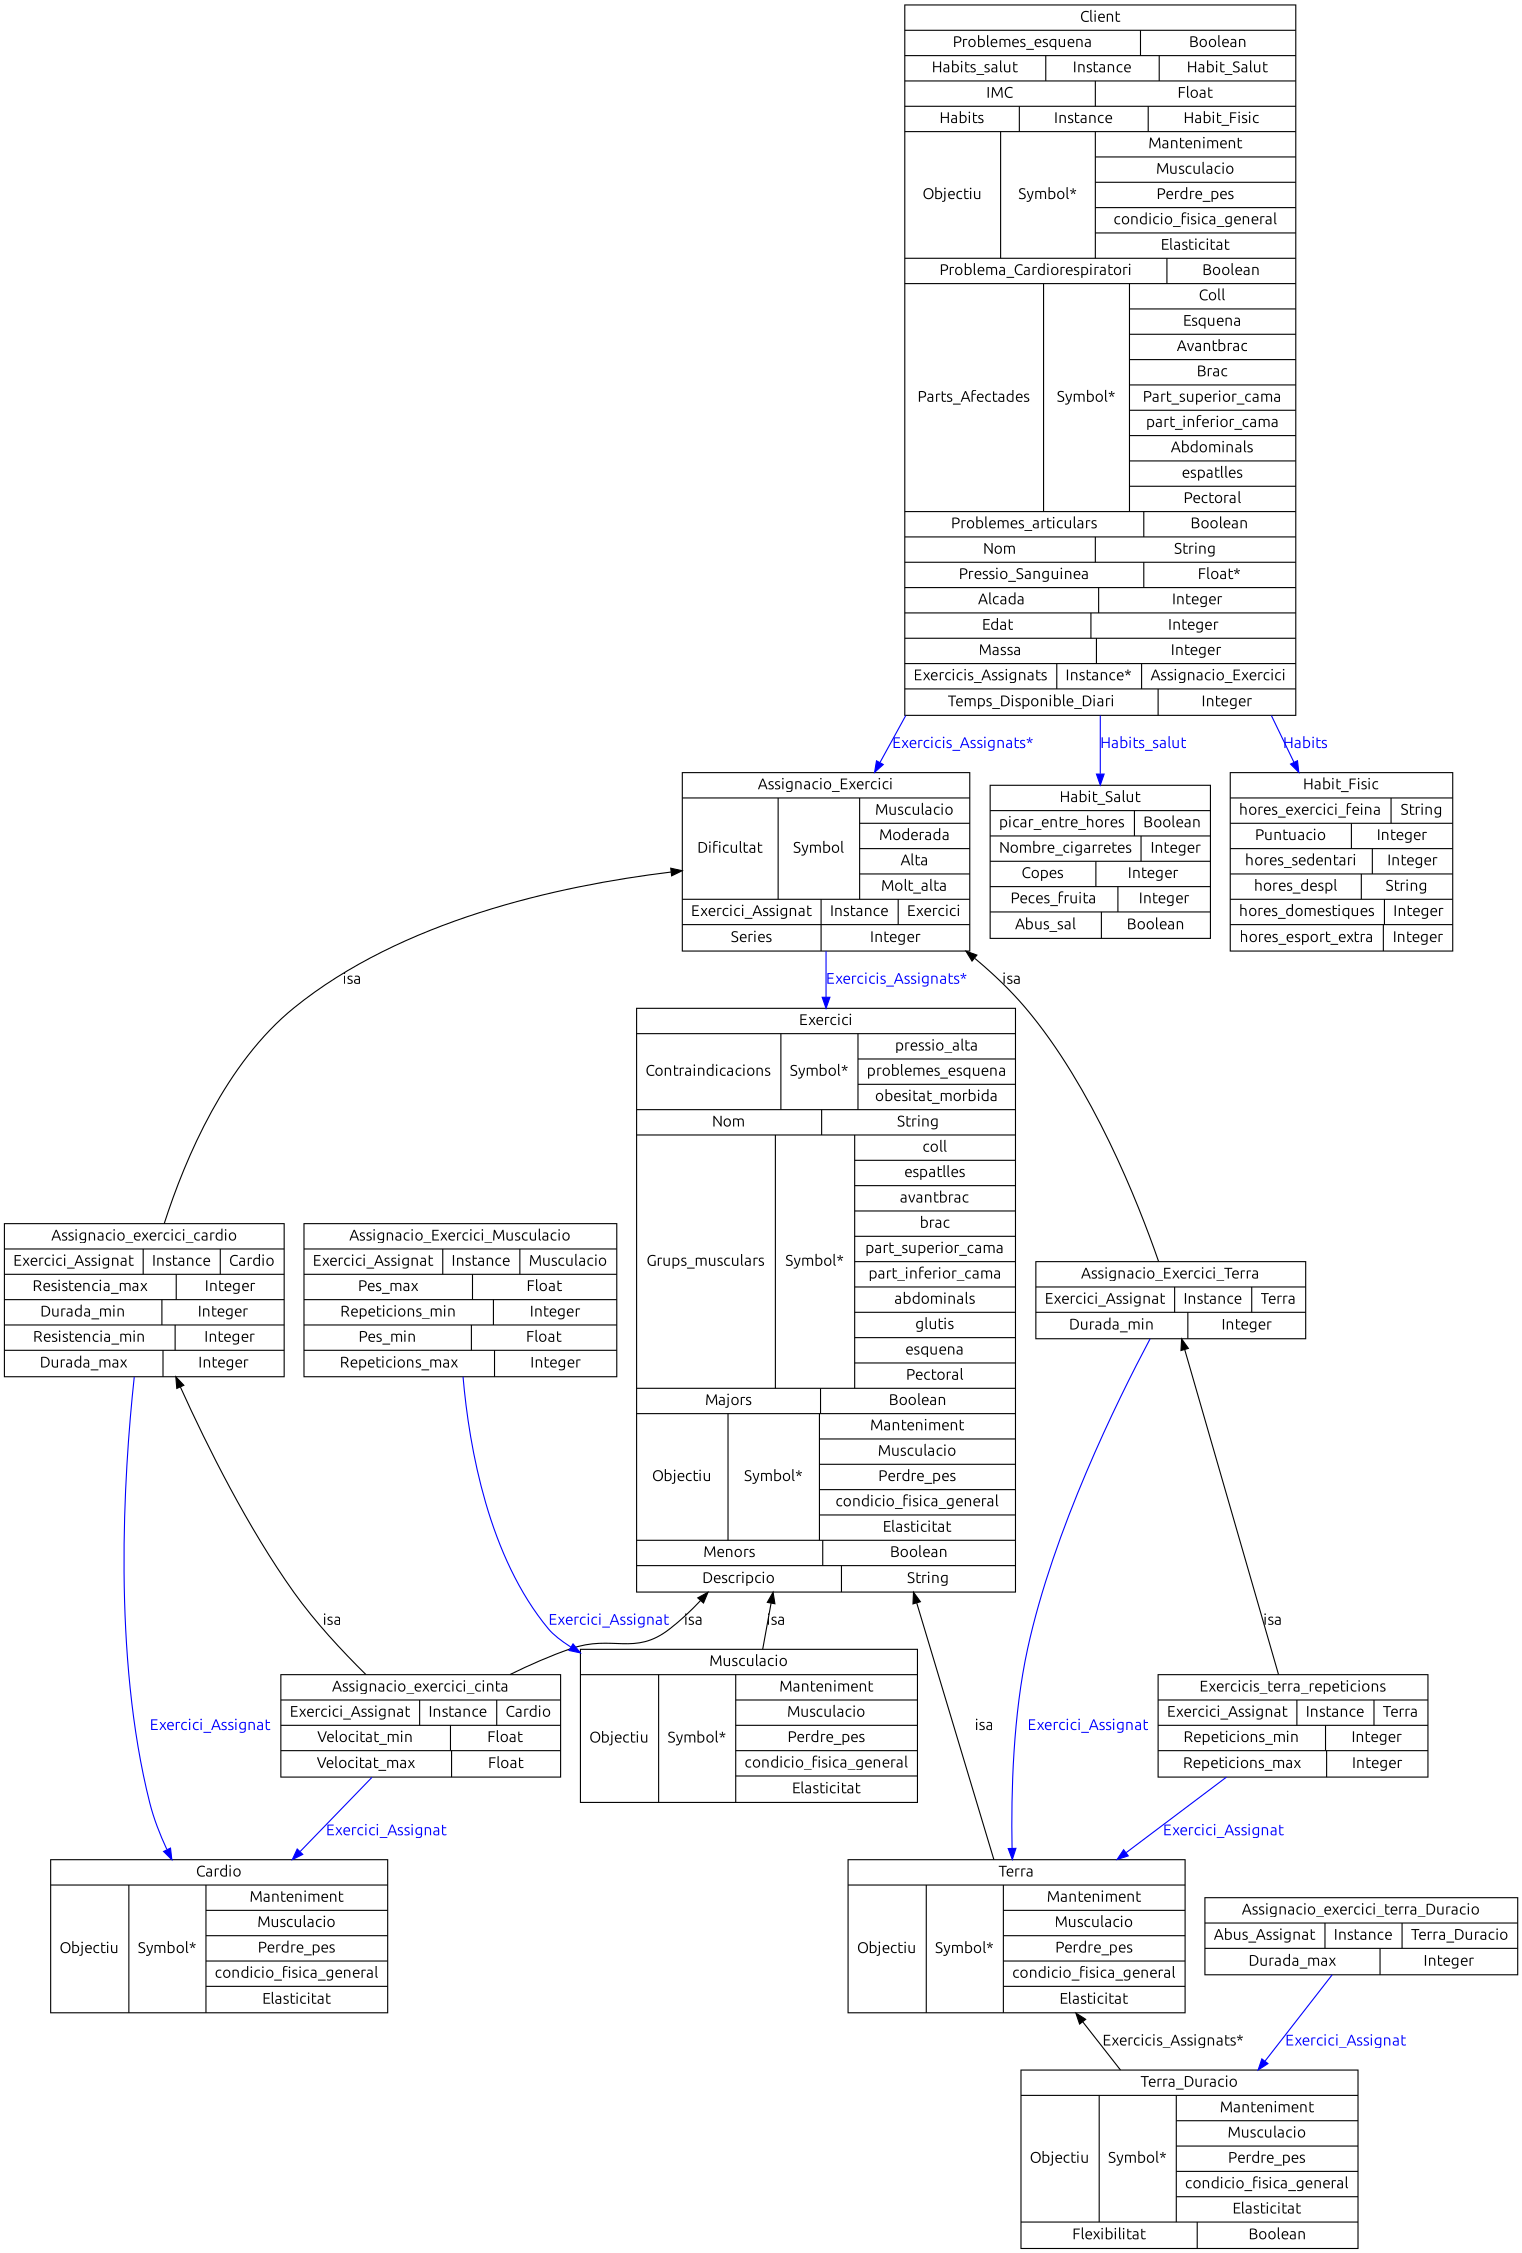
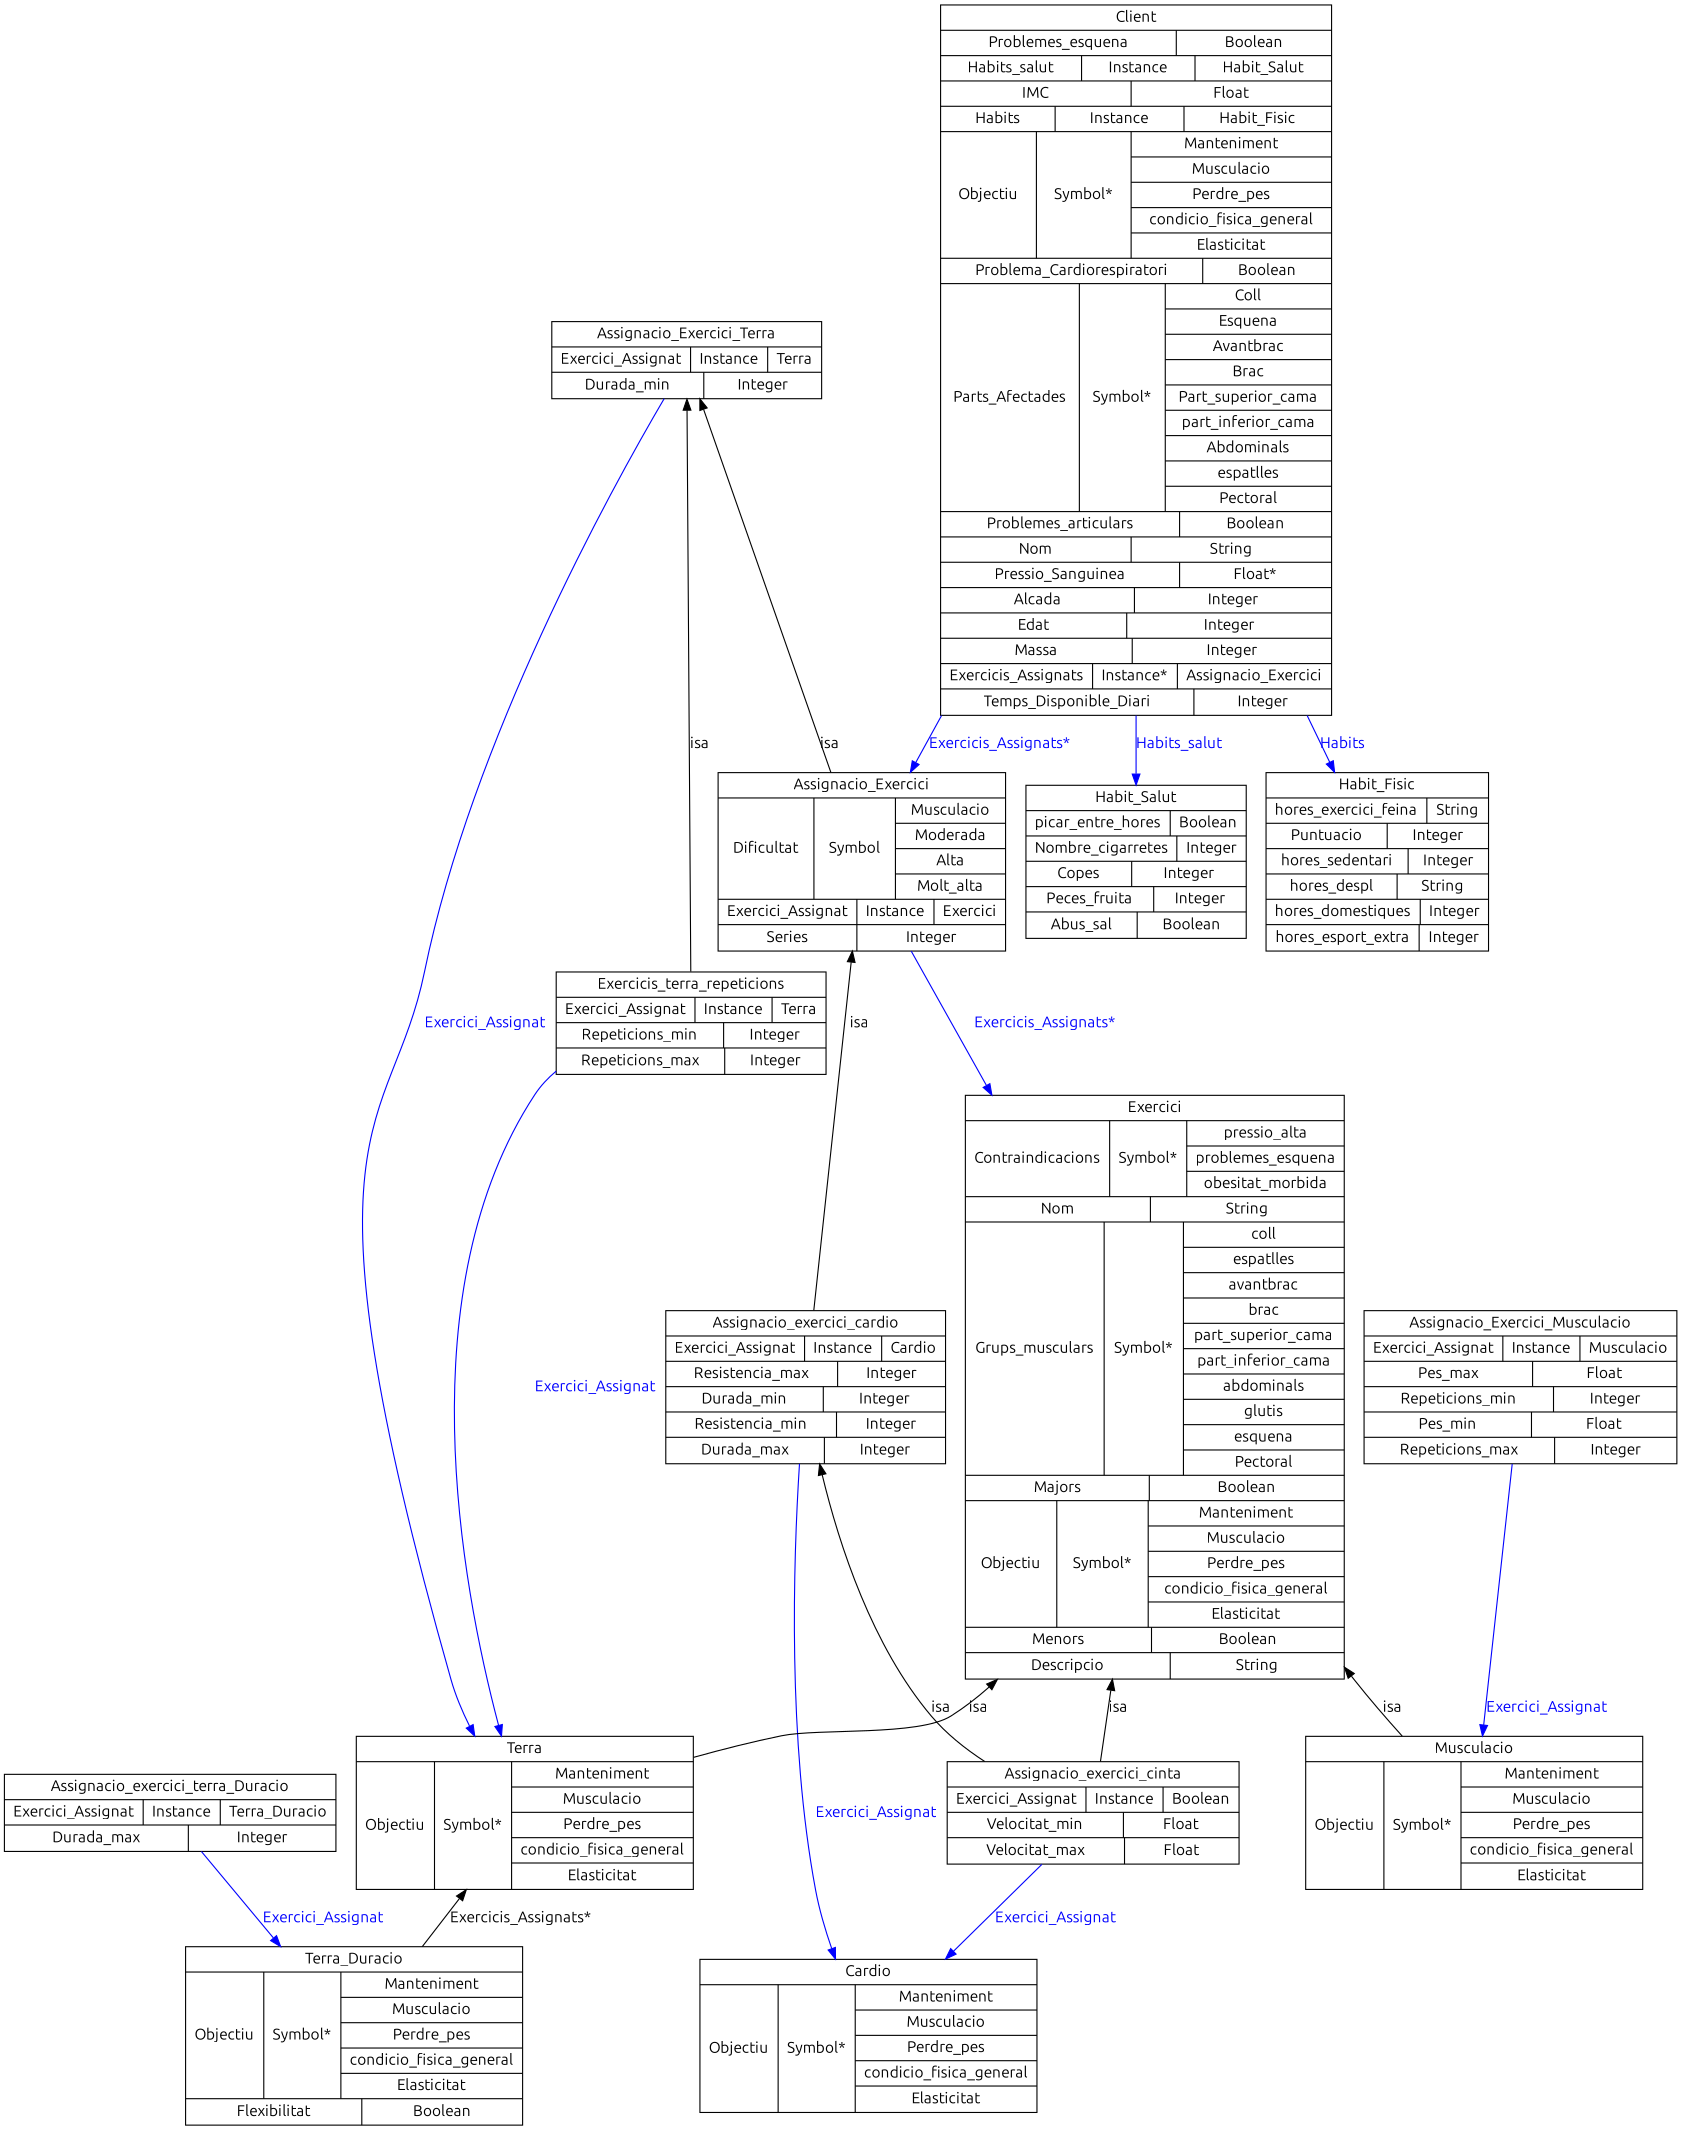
  digraph {
    fontname=Ubuntu
    node [color="0.0,0.0,0.0" fontcolor="0.0,0.0,0.0" fontname=Ubuntu shape=record]
    edge [color="0.6666667,1.0,1.0" fontcolor="0.6666667,1.0,1.0" fontname=Ubuntu style=filled]
    n1 [height=1.9306 label="{Assignacio_exercici_cardio|{Exercici_Assignat|Instance|{Cardio}}|{Resistencia_max|Integer}|{Durada_min|Integer}|{Resistencia_min|Integer}|{Durada_max|Integer}}" width=3.2569]
    n2 [height=1.9306 label="{Cardio|{Objectiu|Symbol*|{Manteniment|Musculacio|Perdre_pes|condicio_fisica_general|Elasticitat}}}" width=3.8889]
-   n3 [height=1.2917 label="{Assignacio_exercici_cinta|{Exercici_Assignat|Instance|{Cardio}}|{Velocitat_min|Float}|{Velocitat_max|Float}}" width=3.2569]
+   n3 [height=1.2917 label="{Assignacio_exercici_cinta|{Exercici_Assignat|Instance|{Boolean}}|{Velocitat_min|Float}|{Velocitat_max|Float}}" width=3.2569]
    n4 [height=2.25 label="{Assignacio_Exercici|{Dificultat|Symbol|{Musculacio|Moderada|Alta|Molt_alta}}|{Exercici_Assignat|Instance|{Exercici}}|{Series|Integer}}" width=3.3611]
    n5 [height=7.3611 label="{Exercici|{Contraindicacions|Symbol*|{pressio_alta|problemes_esquena|obesitat_morbida}}|{Nom|String}|{Grups_musculars|Symbol*|{coll|espatlles|avantbrac|brac|part_superior_cama|part_inferior_cama|abdominals|glutis|esquena|Pectoral}}|{Majors|Boolean}|{Objectiu|Symbol*|{Manteniment|Musculacio|Perdre_pes|condicio_fisica_general|Elasticitat}}|{Menors|Boolean}|{Descripcio|String}}" width=4.3403]
    n6 [height=0.97222 label="{Assignacio_Exercici_Terra|{Exercici_Assignat|Instance|{Terra}}|{Durada_min|Integer}}" width=3.1458]
    n7 [height=1.9306 label="{Terra|{Objectiu|Symbol*|{Manteniment|Musculacio|Perdre_pes|condicio_fisica_general|Elasticitat}}}" width=3.8889]
    n8 [height=1.9306 label="{Musculacio|{Objectiu|Symbol*|{Manteniment|Musculacio|Perdre_pes|condicio_fisica_general|Elasticitat}}}" width=3.8889]
    n9 [height=1.2917 label="{Exercicis_terra_repeticions|{Exercici_Assignat|Instance|{Terra}}|{Repeticions_min|Integer}|{Repeticions_max|Integer}}" width=3.1458]
    n10 [height=1.9306 label="{Assignacio_Exercici_Musculacio|{Exercici_Assignat|Instance|{Musculacio}}|{Pes_max|Float}|{Repeticions_min|Integer}|{Pes_min|Float}|{Repeticions_max|Integer}}" width=3.6181]
    n11 [height=2.25 label="{Terra_Duracio|{Objectiu|Symbol*|{Manteniment|Musculacio|Perdre_pes|condicio_fisica_general|Elasticitat}}|{Flexibilitat|Boolean}}" width=3.8889]
    n12 [height=8.9583 label="{Client|{Problemes_esquena|Boolean}|{Habits_salut|Instance|{Habit_Salut}}|{IMC|Float}|{Habits|Instance|{Habit_Fisic}}|{Objectiu|Symbol*|{Manteniment|Musculacio|Perdre_pes|condicio_fisica_general|Elasticitat}}|{Problema_Cardiorespiratori|Boolean}|{Parts_Afectades|Symbol*|{Coll|Esquena|Avantbrac|Brac|Part_superior_cama|part_inferior_cama|Abdominals|espatlles|Pectoral}}|{Problemes_articulars|Boolean}|{Nom|String}|{Pressio_Sanguinea|Float*}|{Alcada|Integer}|{Edat|Integer}|{Massa|Integer}|{Exercicis_Assignats|Instance*|{Assignacio_Exercici}}|{Temps_Disponible_Diari|Integer}}" width=4.5833]
    n13 [height=1.9306 label="{Habit_Salut|{picar_entre_hores|Boolean}|{Nombre_cigarretes|Integer}|{Copes|Integer}|{Peces_fruita|Integer}|{Abus_sal|Boolean}}" width=2.4792]
    n14 [height=2.25 label="{Habit_Fisic|{hores_exercici_feina|String}|{Puntuacio|Integer}|{hores_sedentari|Integer}|{hores_despl|String}|{hores_domestiques|Integer}|{hores_esport_extra|Integer}}" width=2.5069]
-   n15 [height=0.97222 label="{Assignacio_exercici_terra_Duracio|{Abus_Assignat|Instance|{Terra_Duracio}}|{Durada_max|Integer}}" width=3.8611]
+   n15 [height=0.97222 label="{Assignacio_exercici_terra_Duracio|{Exercici_Assignat|Instance|{Terra_Duracio}}|{Durada_max|Integer}}" width=3.8611]
    n1 -> n2 [label=Exercici_Assignat]
    n1 -> n3 [color="0.0,0.0,0.0" dir=back fontcolor="0.0,0.0,0.0" label=isa style=""]
    n3 -> n2 [label=Exercici_Assignat]
    n4 -> n1 [color="0.0,0.0,0.0" dir=back fontcolor="0.0,0.0,0.0" label=isa style=""]
    n4 -> n5 [label="Exercicis_Assignats*"]
-   n4 -> n6 [color="0.0,0.0,0.0" dir=back fontcolor="0.0,0.0,0.0" label=isa style=""]
+   n6 -> n4 [color="0.0,0.0,0.0" dir=back fontcolor="0.0,0.0,0.0" label=isa style=""]
    n5 -> n3 [color="0.0,0.0,0.0" dir=back fontcolor="0.0,0.0,0.0" label=isa style=""]
    n5 -> n7 [color="0.0,0.0,0.0" dir=back fontcolor="0.0,0.0,0.0" label=isa style=""]
    n5 -> n8 [color="0.0,0.0,0.0" dir=back fontcolor="0.0,0.0,0.0" label=isa style=""]
    n6 -> n7 [label=Exercici_Assignat]
    n6 -> n9 [color="0.0,0.0,0.0" dir=back fontcolor="0.0,0.0,0.0" label=isa style=""]
    n7 -> n11 [color="0.0,0.0,0.0" dir=back fontcolor="0.0,0.0,0.0" label="Exercicis_Assignats*" style=""]
    n9 -> n7 [label=Exercici_Assignat]
    n10 -> n8 [label=Exercici_Assignat]
    n12 -> n4 [label="Exercicis_Assignats*"]
    n12 -> n13 [label=Habits_salut]
    n12 -> n14 [label=Habits]
    n15 -> n11 [label=Exercici_Assignat]
  }
